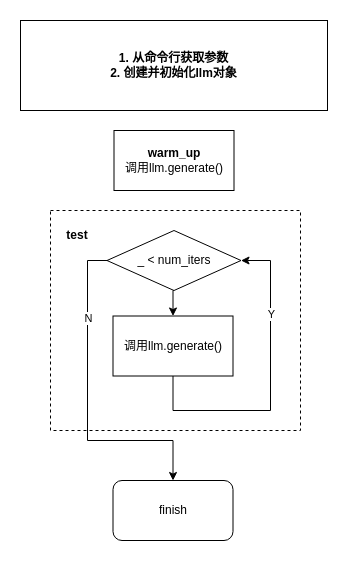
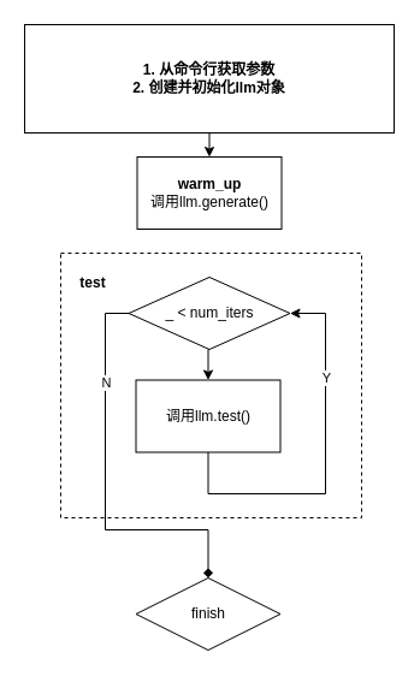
  <mxCell id="0" />
  <mxCell id="1" parent="0" />
  <mxCell id="2" value="" style="rounded=0;whiteSpace=wrap;html=1;dashed=1;" vertex="1" parent="1"><mxGeometry x="50" y="210" width="250" height="220" as="geometry" /></mxCell>
  <mxCell id="3" style="edgeStyle=orthogonalEdgeStyle;rounded=0;orthogonalLoop=1;jettySize=auto;html=1;exitX=0.5;exitY=1;exitDx=0;exitDy=0;entryX=0.5;entryY=0;entryDx=0;entryDy=0;" edge="1" parent="1" source="13" target="6"><mxGeometry relative="1" as="geometry"><mxPoint x="173" y="292.5" as="sourcePoint" /></mxGeometry></mxCell>
  <mxCell id="4" style="edgeStyle=orthogonalEdgeStyle;rounded=0;orthogonalLoop=1;jettySize=auto;html=1;exitX=0.5;exitY=1;exitDx=0;exitDy=0;entryX=1;entryY=0.5;entryDx=0;entryDy=0;" edge="1" parent="1" source="6" target="13"><mxGeometry relative="1" as="geometry"><mxPoint x="172.5" y="454.5" as="sourcePoint" /><mxPoint x="260" y="198" as="targetPoint" /><Array as="points"><mxPoint x="173" y="410" /><mxPoint x="270" y="410" /><mxPoint x="270" y="260" /></Array></mxGeometry></mxCell>
  <mxCell id="5" value="Y" style="edgeLabel;html=1;align=center;verticalAlign=middle;resizable=0;points=[];" vertex="1" connectable="0" parent="4"><mxGeometry x="0.47" relative="1" as="geometry"><mxPoint as="offset" /></mxGeometry></mxCell>
- <mxCell id="6" value="调用llm.generate()" style="rounded=0;whiteSpace=wrap;html=1;" vertex="1" parent="1"><mxGeometry x="112.5" y="315.5" width="120" height="60" as="geometry" /></mxCell>
- <mxCell id="7" value="finish" style="rounded=1;whiteSpace=wrap;html=1;" vertex="1" parent="1"><mxGeometry x="112.5" y="480" width="120" height="60" as="geometry" /></mxCell>
+ <mxCell id="6" value="调用llm.test()" style="rounded=0;whiteSpace=wrap;html=1;" vertex="1" parent="1"><mxGeometry x="112.5" y="315.5" width="120" height="60" as="geometry" /></mxCell>
+ <mxCell id="7" value="finish" style="rhombus;whiteSpace=wrap;html=1;" vertex="1" parent="1"><mxGeometry x="112.5" y="480" width="120" height="60" as="geometry" /></mxCell>
+ <mxCell id="8" style="edgeStyle=orthogonalEdgeStyle;rounded=0;orthogonalLoop=1;jettySize=auto;html=1;exitX=0.5;exitY=1;exitDx=0;exitDy=0;entryX=0.5;entryY=0;entryDx=0;entryDy=0;" edge="1" parent="1" source="9" target="10"><mxGeometry relative="1" as="geometry" /></mxCell>
  <mxCell id="9" value="&lt;div style=&quot;border-color: var(--border-color);&quot;&gt;&lt;b&gt;1. 从命令行获取参数&lt;/b&gt;&lt;/div&gt;&lt;div style=&quot;border-color: var(--border-color);&quot;&gt;&lt;b&gt;2. 创建并初始化llm对象&lt;/b&gt;&lt;/div&gt;" style="rounded=0;whiteSpace=wrap;html=1;" vertex="1" parent="1"><mxGeometry x="20" y="20" width="307" height="90" as="geometry" /></mxCell>
  <mxCell id="10" value="&lt;b&gt;warm_up&lt;/b&gt;&lt;br&gt;调用llm.generate()" style="rounded=0;whiteSpace=wrap;html=1;" vertex="1" parent="1"><mxGeometry x="113.5" y="130" width="120" height="60" as="geometry" /></mxCell>
- <mxCell id="11" style="edgeStyle=orthogonalEdgeStyle;rounded=0;orthogonalLoop=1;jettySize=auto;html=1;exitX=0;exitY=0.5;exitDx=0;exitDy=0;entryX=0.5;entryY=0;entryDx=0;entryDy=0;" edge="1" parent="1" source="13" target="7"><mxGeometry relative="1" as="geometry"><Array as="points"><mxPoint x="87" y="260" /><mxPoint x="87" y="440" /><mxPoint x="173" y="440" /></Array></mxGeometry></mxCell>
+ <mxCell id="11" style="edgeStyle=orthogonalEdgeStyle;rounded=0;orthogonalLoop=1;jettySize=auto;html=1;exitX=0;exitY=0.5;exitDx=0;exitDy=0;entryX=0.5;entryY=0;entryDx=0;entryDy=0;endArrow=diamond;" edge="1" parent="1" source="13" target="7"><mxGeometry relative="1" as="geometry"><Array as="points"><mxPoint x="87" y="260" /><mxPoint x="87" y="440" /><mxPoint x="173" y="440" /></Array></mxGeometry></mxCell>
  <mxCell id="12" value="N" style="edgeLabel;html=1;align=center;verticalAlign=middle;resizable=0;points=[];" vertex="1" connectable="0" parent="11"><mxGeometry x="-0.535" relative="1" as="geometry"><mxPoint y="1" as="offset" /></mxGeometry></mxCell>
  <mxCell id="13" value="_ &amp;lt; num_iters" style="rhombus;whiteSpace=wrap;html=1;" vertex="1" parent="1"><mxGeometry x="106.5" y="230" width="134" height="60" as="geometry" /></mxCell>
  <mxCell id="14" value="test" style="text;html=1;strokeColor=none;fillColor=none;align=center;verticalAlign=middle;whiteSpace=wrap;rounded=0;fontStyle=1" vertex="1" parent="1"><mxGeometry x="47" y="220" width="60" height="30" as="geometry" /></mxCell>
